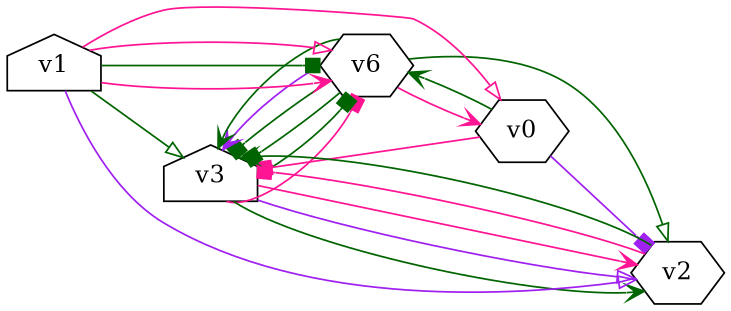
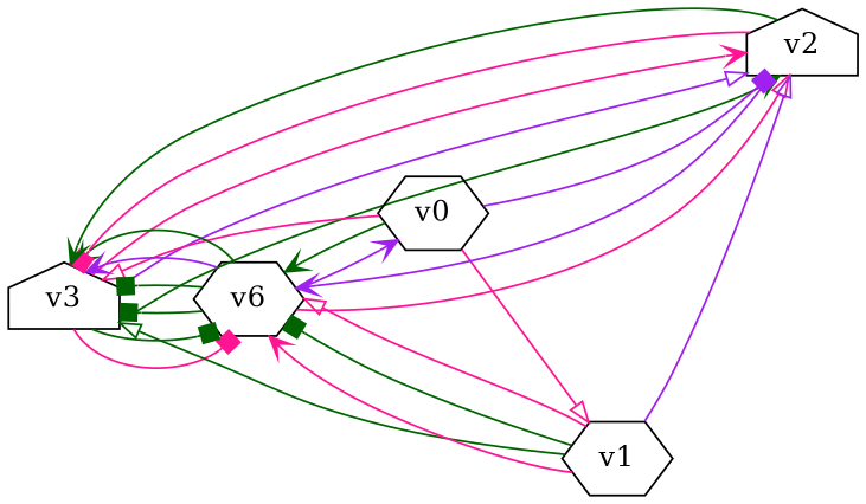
  digraph {
    rankdir=LR
    node [shape=house]
    edge [arrowhead=vee color=darkgreen]
    v3
    v0 [shape=hexagon]
    n3 [label=v6 shape=hexagon]
-   v2 [shape=hexagon]
-   v1
+   v2
+   v1 [shape=hexagon]
    v3 -> n3 [arrowhead=box color=deeppink]
    v3 -> n3 [arrowhead=box]
    v3 -> v2
    v3 -> v2 [arrowhead=onormal color=purple]
    v3 -> v2 [color=deeppink]
-   v0 -> v3 [arrowhead=box color=deeppink]
+   v0 -> v3 [arrowhead=onormal color=deeppink]
    v0 -> n3
    v0 -> v2 [arrowhead=box color=purple]
    n3 -> v3 [arrowhead=box]
    n3 -> v3 [arrowhead=box]
    n3 -> v3 [color=purple]
    n3 -> v3
-   n3 -> v0 [color=deeppink]
-   n3 -> v2 [arrowhead=onormal]
+   n3 -> v0 [color=purple]
+   n3 -> v2 [arrowhead=onormal color=deeppink]
    v2 -> v3 [arrowhead=box color=deeppink]
    v2 -> v3
+   v2 -> n3 [color=purple]
    v1 -> v3 [arrowhead=onormal]
-   v1 -> v0 [arrowhead=onormal color=deeppink]
+   v0 -> v1 [arrowhead=onormal color=deeppink]
    v1 -> n3 [color=deeppink]
    v1 -> n3 [arrowhead=box]
    v1 -> n3 [arrowhead=onormal color=deeppink]
    v1 -> v2 [arrowhead=onormal color=purple]
  }
